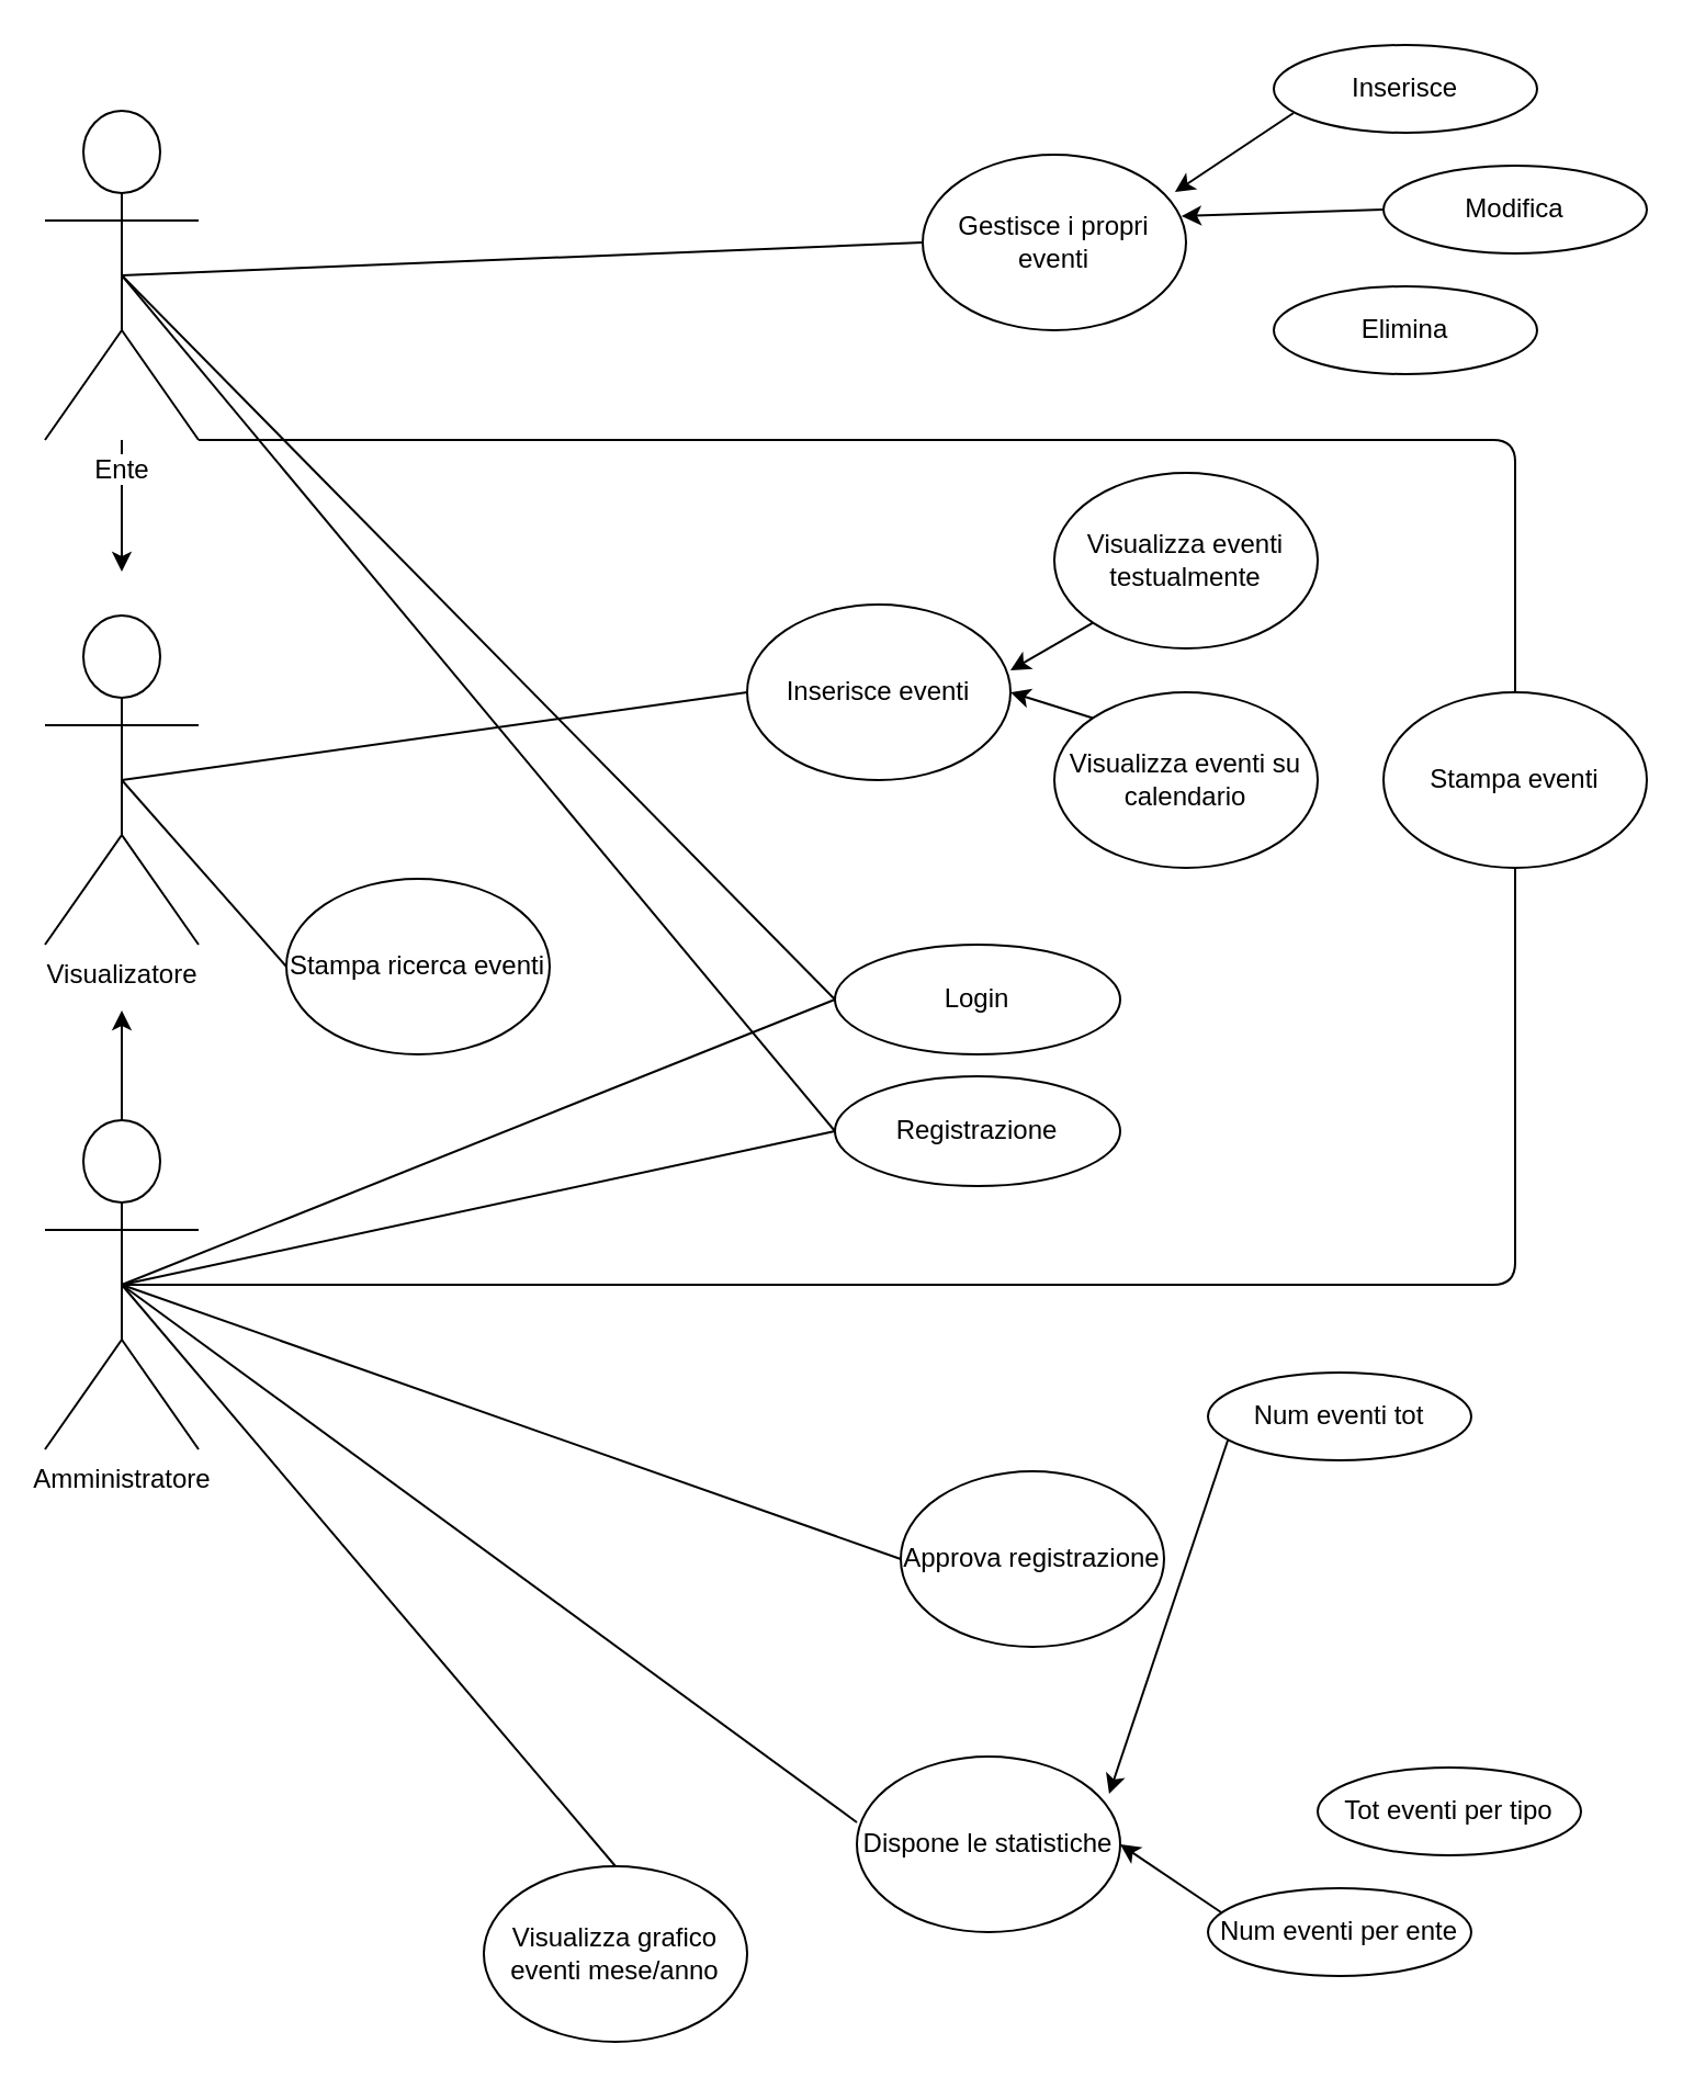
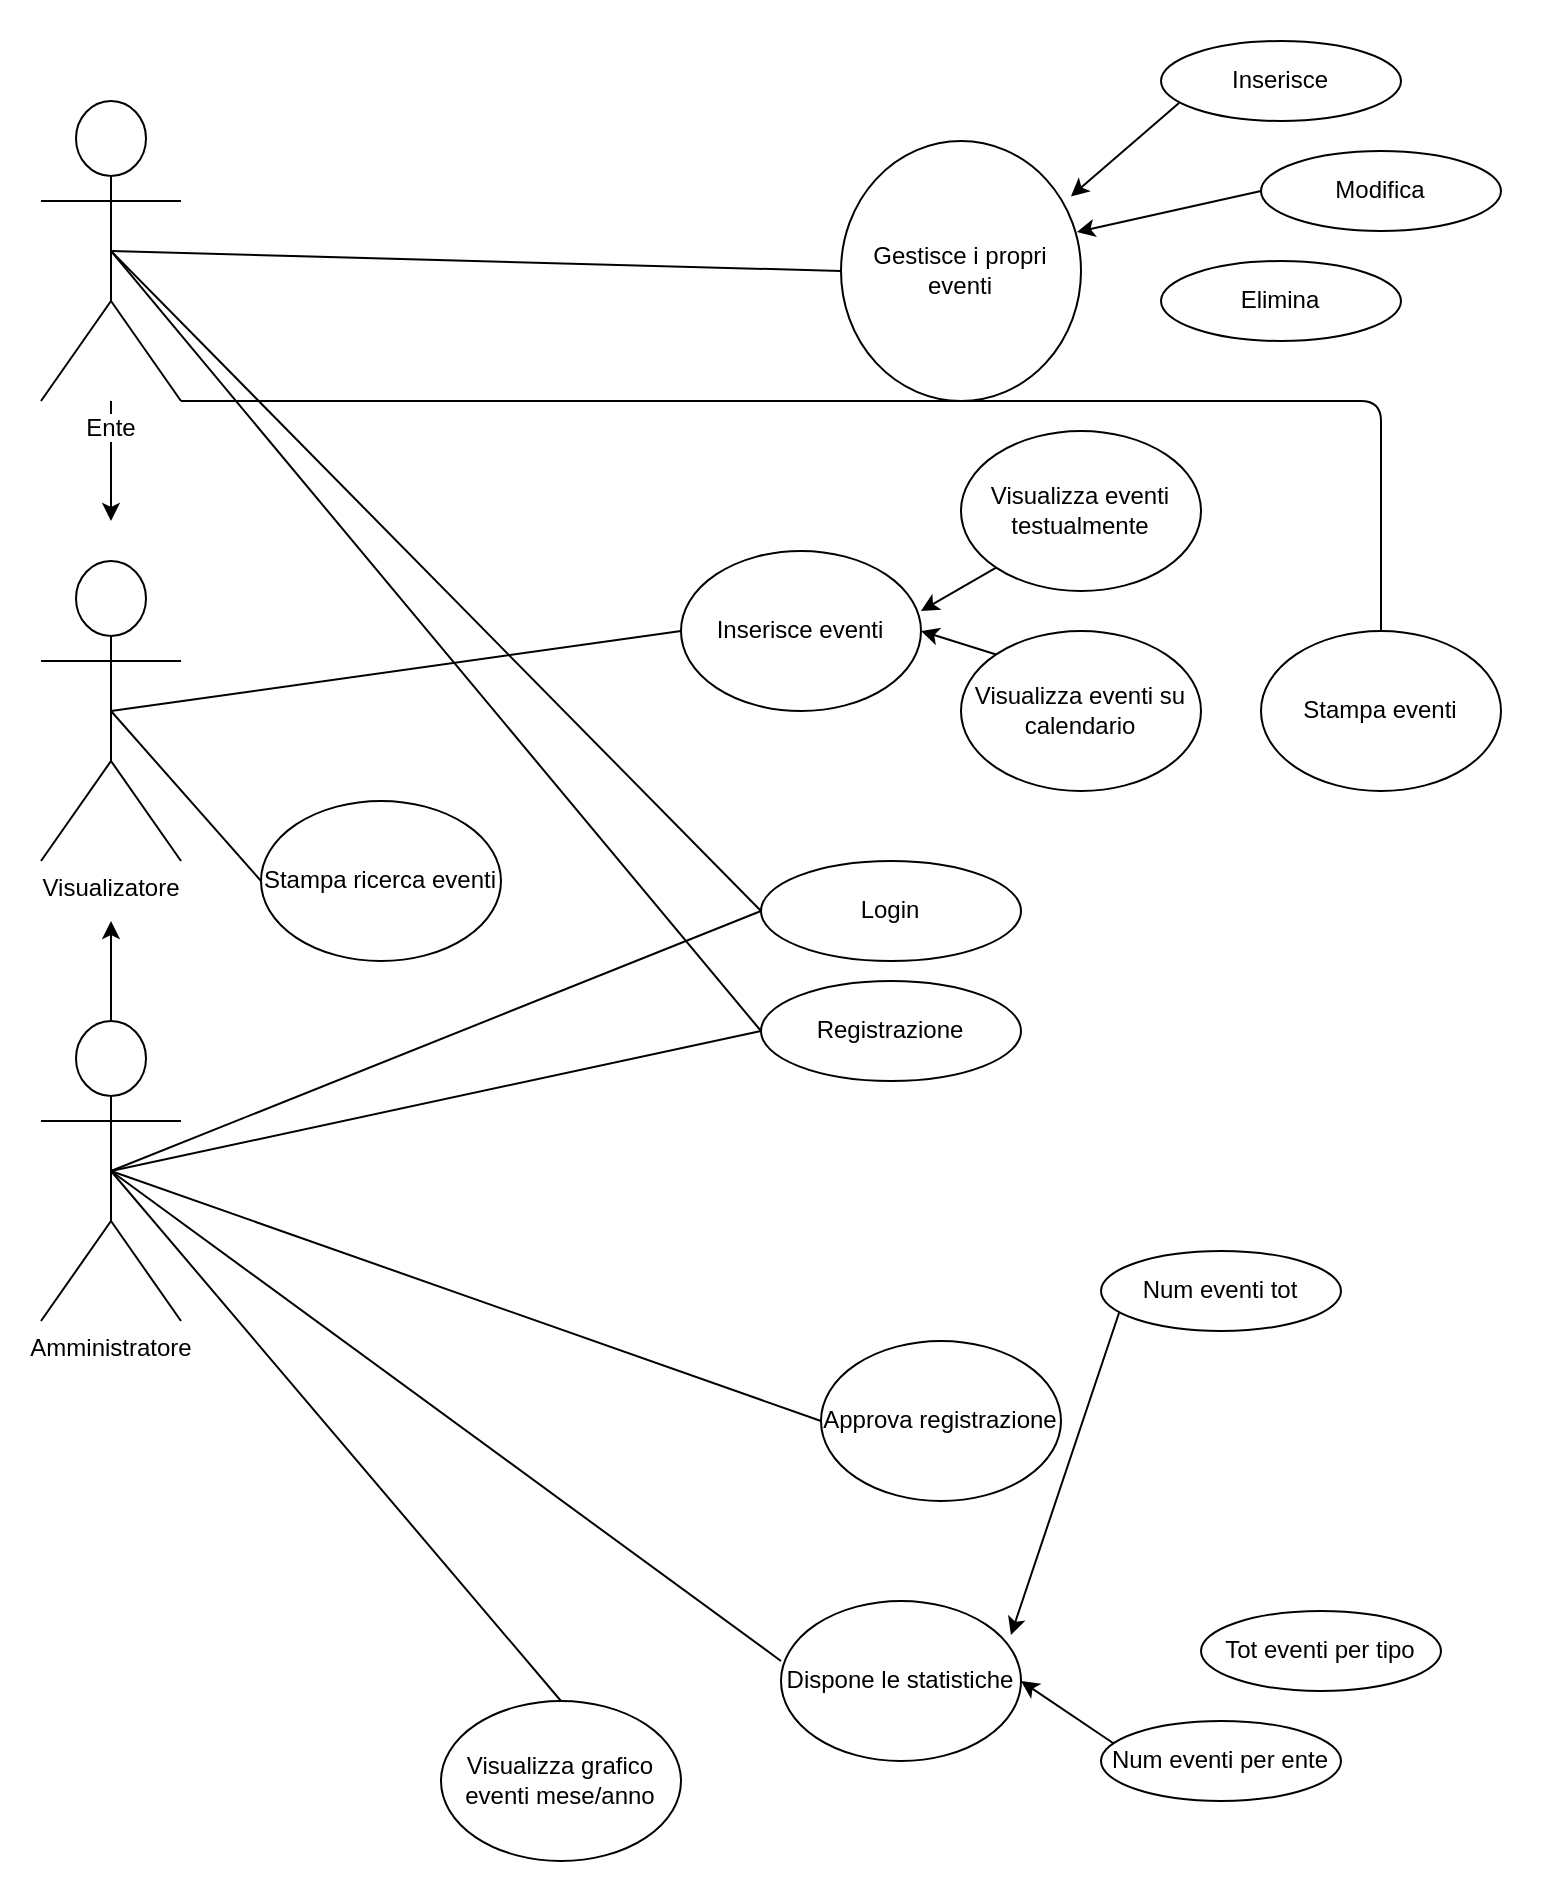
  <mxCell id="0" />
  <mxCell id="1" parent="0" />
  <mxCell id="2" value="" style="edgeStyle=orthogonalEdgeStyle;rounded=0;orthogonalLoop=1;jettySize=auto;html=1;" edge="1" parent="1" source="3"><mxGeometry relative="1" as="geometry"><mxPoint x="55" y="260" as="targetPoint" /></mxGeometry></mxCell>
  <mxCell id="3" value="Ente" style="shape=umlActor;verticalLabelPosition=bottom;labelBackgroundColor=#ffffff;verticalAlign=top;html=1;outlineConnect=0;" vertex="1" parent="1"><mxGeometry x="20" y="50" width="70" height="150" as="geometry" /></mxCell>
  <mxCell id="4" value="" style="edgeStyle=orthogonalEdgeStyle;rounded=0;orthogonalLoop=1;jettySize=auto;html=1;exitX=0.5;exitY=0;exitDx=0;exitDy=0;exitPerimeter=0;" edge="1" parent="1" source="6"><mxGeometry relative="1" as="geometry"><mxPoint x="55" y="460" as="targetPoint" /></mxGeometry></mxCell>
  <mxCell id="5" value="Visualizatore&lt;br&gt;" style="shape=umlActor;verticalLabelPosition=bottom;labelBackgroundColor=#ffffff;verticalAlign=top;html=1;outlineConnect=0;" vertex="1" parent="1"><mxGeometry x="20" y="280" width="70" height="150" as="geometry" /></mxCell>
  <mxCell id="6" value="Amministratore" style="shape=umlActor;verticalLabelPosition=bottom;labelBackgroundColor=#ffffff;verticalAlign=top;html=1;outlineConnect=0;" vertex="1" parent="1"><mxGeometry x="20" y="510" width="70" height="150" as="geometry" /></mxCell>
- <mxCell id="7" value="Gestisce i propri eventi" style="ellipse;whiteSpace=wrap;html=1;" vertex="1" parent="1"><mxGeometry x="420" y="70" width="120" height="80" as="geometry" /></mxCell>
+ <mxCell id="7" value="Gestisce i propri eventi" style="ellipse;whiteSpace=wrap;html=1;" vertex="1" parent="1"><mxGeometry x="420" y="70" width="120" height="130" as="geometry" /></mxCell>
  <mxCell id="8" value="" style="endArrow=none;html=1;entryX=0;entryY=0.5;entryDx=0;entryDy=0;exitX=0.5;exitY=0.5;exitDx=0;exitDy=0;exitPerimeter=0;" edge="1" parent="1" source="3" target="7"><mxGeometry width="50" height="50" relative="1" as="geometry"><mxPoint x="100" y="110" as="sourcePoint" /><mxPoint x="140" y="85" as="targetPoint" /></mxGeometry></mxCell>
  <mxCell id="9" value="Inserisce" style="ellipse;whiteSpace=wrap;html=1;" vertex="1" parent="1"><mxGeometry x="580" y="20" width="120" height="40" as="geometry" /></mxCell>
  <mxCell id="10" value="Modifica" style="ellipse;whiteSpace=wrap;html=1;" vertex="1" parent="1"><mxGeometry x="630" y="75" width="120" height="40" as="geometry" /></mxCell>
  <mxCell id="11" value="Elimina" style="ellipse;whiteSpace=wrap;html=1;" vertex="1" parent="1"><mxGeometry x="580" y="130" width="120" height="40" as="geometry" /></mxCell>
  <mxCell id="12" value="" style="endArrow=classic;html=1;entryX=0.958;entryY=0.213;entryDx=0;entryDy=0;entryPerimeter=0;exitX=0.075;exitY=0.775;exitDx=0;exitDy=0;exitPerimeter=0;" edge="1" parent="1" source="9" target="7"><mxGeometry width="50" height="50" relative="1" as="geometry"><mxPoint x="553" y="110" as="sourcePoint" /><mxPoint x="603" y="60" as="targetPoint" /></mxGeometry></mxCell>
  <mxCell id="13" value="" style="endArrow=classic;html=1;exitX=0;exitY=0.5;exitDx=0;exitDy=0;entryX=0.983;entryY=0.35;entryDx=0;entryDy=0;entryPerimeter=0;" edge="1" parent="1" source="10" target="7"><mxGeometry width="50" height="50" relative="1" as="geometry"><mxPoint x="599" y="61" as="sourcePoint" /><mxPoint x="545" y="97" as="targetPoint" /></mxGeometry></mxCell>
  <mxCell id="14" value="Dispone le statistiche" style="ellipse;whiteSpace=wrap;html=1;" vertex="1" parent="1"><mxGeometry x="390" y="800" width="120" height="80" as="geometry" /></mxCell>
  <mxCell id="15" value="Num eventi tot" style="ellipse;whiteSpace=wrap;html=1;" vertex="1" parent="1"><mxGeometry x="550" y="625" width="120" height="40" as="geometry" /></mxCell>
  <mxCell id="16" value="Tot eventi per tipo" style="ellipse;whiteSpace=wrap;html=1;" vertex="1" parent="1"><mxGeometry x="600" y="805" width="120" height="40" as="geometry" /></mxCell>
  <mxCell id="17" value="Num eventi per ente" style="ellipse;whiteSpace=wrap;html=1;" vertex="1" parent="1"><mxGeometry x="550" y="860" width="120" height="40" as="geometry" /></mxCell>
  <mxCell id="18" value="" style="endArrow=classic;html=1;entryX=0.958;entryY=0.213;entryDx=0;entryDy=0;entryPerimeter=0;exitX=0.075;exitY=0.775;exitDx=0;exitDy=0;exitPerimeter=0;" edge="1" parent="1" source="15" target="14"><mxGeometry width="50" height="50" relative="1" as="geometry"><mxPoint x="523" y="840" as="sourcePoint" /><mxPoint x="573" y="790" as="targetPoint" /></mxGeometry></mxCell>
  <mxCell id="19" value="" style="endArrow=classic;html=1;entryX=1;entryY=0.5;entryDx=0;entryDy=0;exitX=0.05;exitY=0.275;exitDx=0;exitDy=0;exitPerimeter=0;" edge="1" parent="1" source="17" target="14"><mxGeometry width="50" height="50" relative="1" as="geometry"><mxPoint x="564" y="824" as="sourcePoint" /><mxPoint x="509.96" y="860.04" as="targetPoint" /></mxGeometry></mxCell>
  <mxCell id="20" value="" style="endArrow=none;html=1;entryX=0;entryY=0.375;entryDx=0;entryDy=0;entryPerimeter=0;exitX=0.5;exitY=0.5;exitDx=0;exitDy=0;exitPerimeter=0;" edge="1" parent="1" source="6" target="14"><mxGeometry width="50" height="50" relative="1" as="geometry"><mxPoint x="50" y="592.5" as="sourcePoint" /><mxPoint x="165" y="577.5" as="targetPoint" /></mxGeometry></mxCell>
  <mxCell id="21" value="Approva registrazione" style="ellipse;whiteSpace=wrap;html=1;" vertex="1" parent="1"><mxGeometry x="410" y="670" width="120" height="80" as="geometry" /></mxCell>
  <mxCell id="22" value="Visualizza grafico eventi mese/anno" style="ellipse;whiteSpace=wrap;html=1;" vertex="1" parent="1"><mxGeometry x="220" y="850" width="120" height="80" as="geometry" /></mxCell>
  <mxCell id="23" value="" style="endArrow=none;html=1;entryX=0.5;entryY=0;entryDx=0;entryDy=0;exitX=0.5;exitY=0.5;exitDx=0;exitDy=0;exitPerimeter=0;" edge="1" parent="1" source="6" target="22"><mxGeometry width="50" height="50" relative="1" as="geometry"><mxPoint x="45" y="627.5" as="sourcePoint" /><mxPoint x="380" y="872.5" as="targetPoint" /></mxGeometry></mxCell>
  <mxCell id="24" value="" style="endArrow=none;html=1;entryX=0;entryY=0.5;entryDx=0;entryDy=0;exitX=0.5;exitY=0.5;exitDx=0;exitDy=0;exitPerimeter=0;" edge="1" parent="1" source="6" target="21"><mxGeometry width="50" height="50" relative="1" as="geometry"><mxPoint x="80" y="580" as="sourcePoint" /><mxPoint x="415" y="825" as="targetPoint" /></mxGeometry></mxCell>
  <mxCell id="25" value="Stampa eventi" style="ellipse;whiteSpace=wrap;html=1;" vertex="1" parent="1"><mxGeometry x="630" y="315" width="120" height="80" as="geometry" /></mxCell>
- <mxCell id="26" value="" style="endArrow=none;html=1;entryX=0.5;entryY=1;entryDx=0;entryDy=0;exitX=0.5;exitY=0.5;exitDx=0;exitDy=0;exitPerimeter=0;" edge="1" parent="1" source="6" target="25"><mxGeometry width="50" height="50" relative="1" as="geometry"><mxPoint x="65" y="595" as="sourcePoint" /><mxPoint x="420" y="720" as="targetPoint" /><Array as="points"><mxPoint x="690" y="585" /></Array></mxGeometry></mxCell>
  <mxCell id="27" value="" style="endArrow=none;html=1;entryX=0.5;entryY=0;entryDx=0;entryDy=0;exitX=1;exitY=1;exitDx=0;exitDy=0;exitPerimeter=0;" edge="1" parent="1" source="3" target="25"><mxGeometry width="50" height="50" relative="1" as="geometry"><mxPoint x="87.5" y="330" as="sourcePoint" /><mxPoint x="692.5" y="140" as="targetPoint" /><Array as="points"><mxPoint x="690" y="200" /><mxPoint x="690" y="250" /></Array></mxGeometry></mxCell>
  <mxCell id="28" value="" style="endArrow=none;html=1;exitX=0.5;exitY=0.5;exitDx=0;exitDy=0;exitPerimeter=0;entryX=0;entryY=0.5;entryDx=0;entryDy=0;" edge="1" parent="1" source="5" target="29"><mxGeometry width="50" height="50" relative="1" as="geometry"><mxPoint x="60" y="370" as="sourcePoint" /><mxPoint x="210" y="370" as="targetPoint" /></mxGeometry></mxCell>
  <mxCell id="29" value="Inserisce eventi" style="ellipse;whiteSpace=wrap;html=1;" vertex="1" parent="1"><mxGeometry x="340" y="275" width="120" height="80" as="geometry" /></mxCell>
  <mxCell id="30" value="Visualizza eventi su calendario" style="ellipse;whiteSpace=wrap;html=1;" vertex="1" parent="1"><mxGeometry x="480" y="315" width="120" height="80" as="geometry" /></mxCell>
  <mxCell id="31" value="Visualizza eventi testualmente" style="ellipse;whiteSpace=wrap;html=1;" vertex="1" parent="1"><mxGeometry x="480" y="215" width="120" height="80" as="geometry" /></mxCell>
  <mxCell id="32" value="" style="endArrow=classic;html=1;exitX=0;exitY=1;exitDx=0;exitDy=0;entryX=1;entryY=0.375;entryDx=0;entryDy=0;entryPerimeter=0;" edge="1" parent="1" source="31" target="29"><mxGeometry width="50" height="50" relative="1" as="geometry"><mxPoint x="543" y="326" as="sourcePoint" /><mxPoint x="490" y="305" as="targetPoint" /></mxGeometry></mxCell>
  <mxCell id="33" value="" style="endArrow=classic;html=1;entryX=1;entryY=0.5;entryDx=0;entryDy=0;exitX=0;exitY=0;exitDx=0;exitDy=0;" edge="1" parent="1" source="30" target="29"><mxGeometry width="50" height="50" relative="1" as="geometry"><mxPoint x="530" y="272.04" as="sourcePoint" /><mxPoint x="492.426" y="296.716" as="targetPoint" /><Array as="points" /></mxGeometry></mxCell>
  <mxCell id="34" value="Stampa ricerca eventi" style="ellipse;whiteSpace=wrap;html=1;" vertex="1" parent="1"><mxGeometry x="130" y="400" width="120" height="80" as="geometry" /></mxCell>
  <mxCell id="35" value="" style="endArrow=none;html=1;entryX=0;entryY=0.5;entryDx=0;entryDy=0;exitX=0.5;exitY=0.5;exitDx=0;exitDy=0;exitPerimeter=0;" edge="1" parent="1" source="5" target="34"><mxGeometry width="50" height="50" relative="1" as="geometry"><mxPoint x="84" y="394" as="sourcePoint" /><mxPoint x="234" y="349" as="targetPoint" /></mxGeometry></mxCell>
  <mxCell id="36" value="Login&lt;span style=&quot;font-family: &amp;#34;helvetica&amp;#34; , &amp;#34;arial&amp;#34; , sans-serif ; font-size: 0px ; white-space: nowrap&quot;&gt;%3CmxGraphModel%3E%3Croot%3E%3CmxCell%20id%3D%220%22%2F%3E%3CmxCell%20id%3D%221%22%20parent%3D%220%22%2F%3E%3CmxCell%20id%3D%222%22%20value%3D%22Stampa%20eventi%22%20style%3D%22ellipse%3BwhiteSpace%3Dwrap%3Bhtml%3D1%3B%22%20vertex%3D%221%22%20parent%3D%221%22%3E%3CmxGeometry%20x%3D%22690%22%20y%3D%22305%22%20width%3D%22120%22%20height%3D%2280%22%20as%3D%22geometry%22%2F%3E%3C%2FmxCell%3E%3C%2Froot%3E%3C%2FmxGraphModel%3E&lt;/span&gt;" style="ellipse;whiteSpace=wrap;html=1;" vertex="1" parent="1"><mxGeometry x="380" y="430" width="130" height="50" as="geometry" /></mxCell>
  <mxCell id="37" value="Registrazione" style="ellipse;whiteSpace=wrap;html=1;" vertex="1" parent="1"><mxGeometry x="380" y="490" width="130" height="50" as="geometry" /></mxCell>
  <mxCell id="38" value="" style="endArrow=none;html=1;entryX=0;entryY=0.5;entryDx=0;entryDy=0;exitX=0.5;exitY=0.5;exitDx=0;exitDy=0;exitPerimeter=0;" edge="1" parent="1" source="6" target="36"><mxGeometry width="50" height="50" relative="1" as="geometry"><mxPoint x="65" y="365" as="sourcePoint" /><mxPoint x="280" y="415" as="targetPoint" /></mxGeometry></mxCell>
  <mxCell id="39" value="" style="endArrow=none;html=1;entryX=0;entryY=0.5;entryDx=0;entryDy=0;exitX=0.5;exitY=0.5;exitDx=0;exitDy=0;exitPerimeter=0;" edge="1" parent="1" source="6" target="37"><mxGeometry width="50" height="50" relative="1" as="geometry"><mxPoint x="65" y="595" as="sourcePoint" /><mxPoint x="160" y="475" as="targetPoint" /></mxGeometry></mxCell>
  <mxCell id="40" value="" style="endArrow=none;html=1;exitX=0.5;exitY=0.5;exitDx=0;exitDy=0;exitPerimeter=0;entryX=0;entryY=0.5;entryDx=0;entryDy=0;" edge="1" parent="1" source="3" target="37"><mxGeometry width="50" height="50" relative="1" as="geometry"><mxPoint x="65" y="365" as="sourcePoint" /><mxPoint x="149" y="525" as="targetPoint" /></mxGeometry></mxCell>
  <mxCell id="41" value="" style="endArrow=none;html=1;exitX=0.5;exitY=0.5;exitDx=0;exitDy=0;exitPerimeter=0;entryX=0;entryY=0.5;entryDx=0;entryDy=0;" edge="1" parent="1" source="3" target="36"><mxGeometry width="50" height="50" relative="1" as="geometry"><mxPoint x="65" y="135" as="sourcePoint" /><mxPoint x="150" y="465" as="targetPoint" /></mxGeometry></mxCell>
